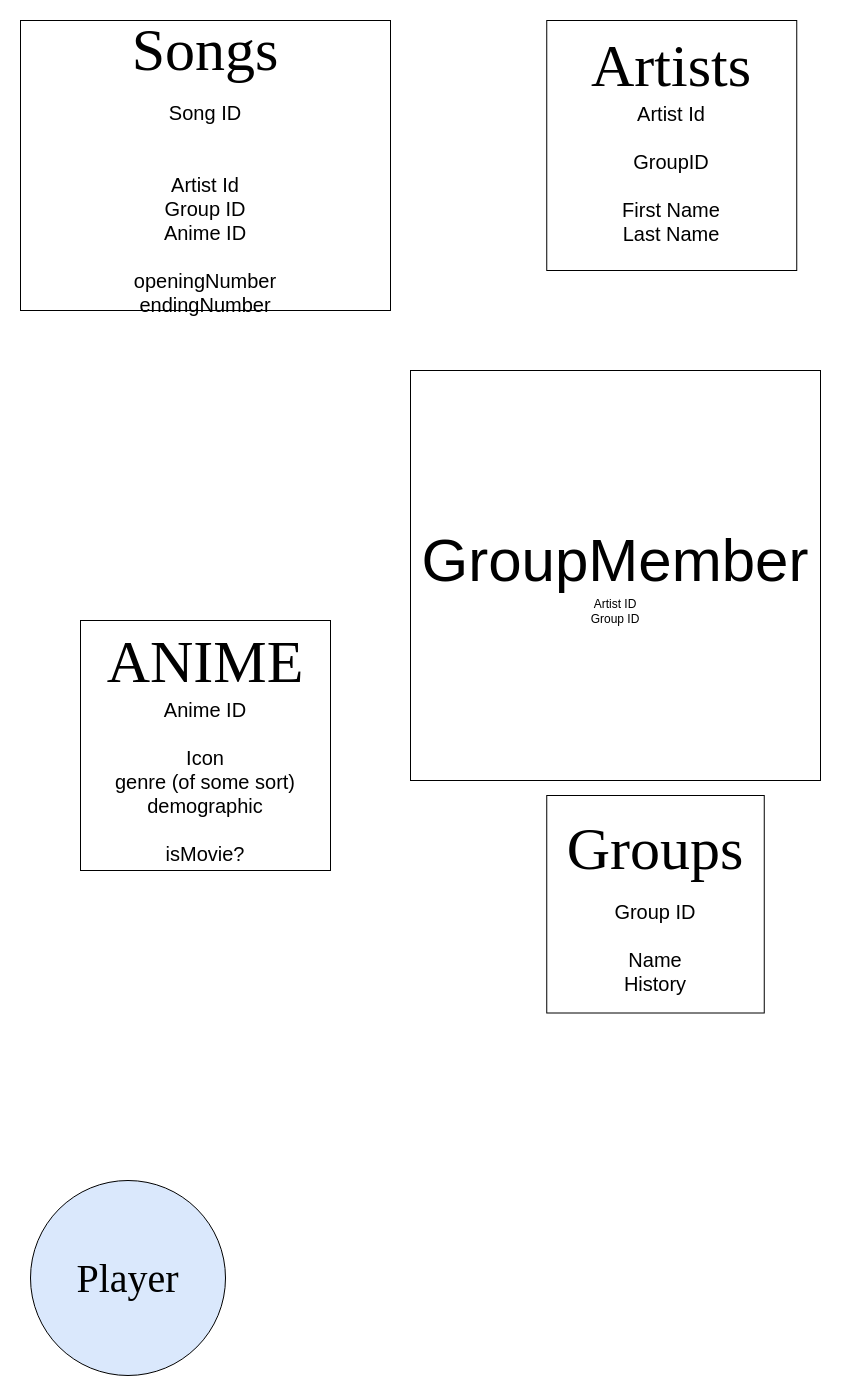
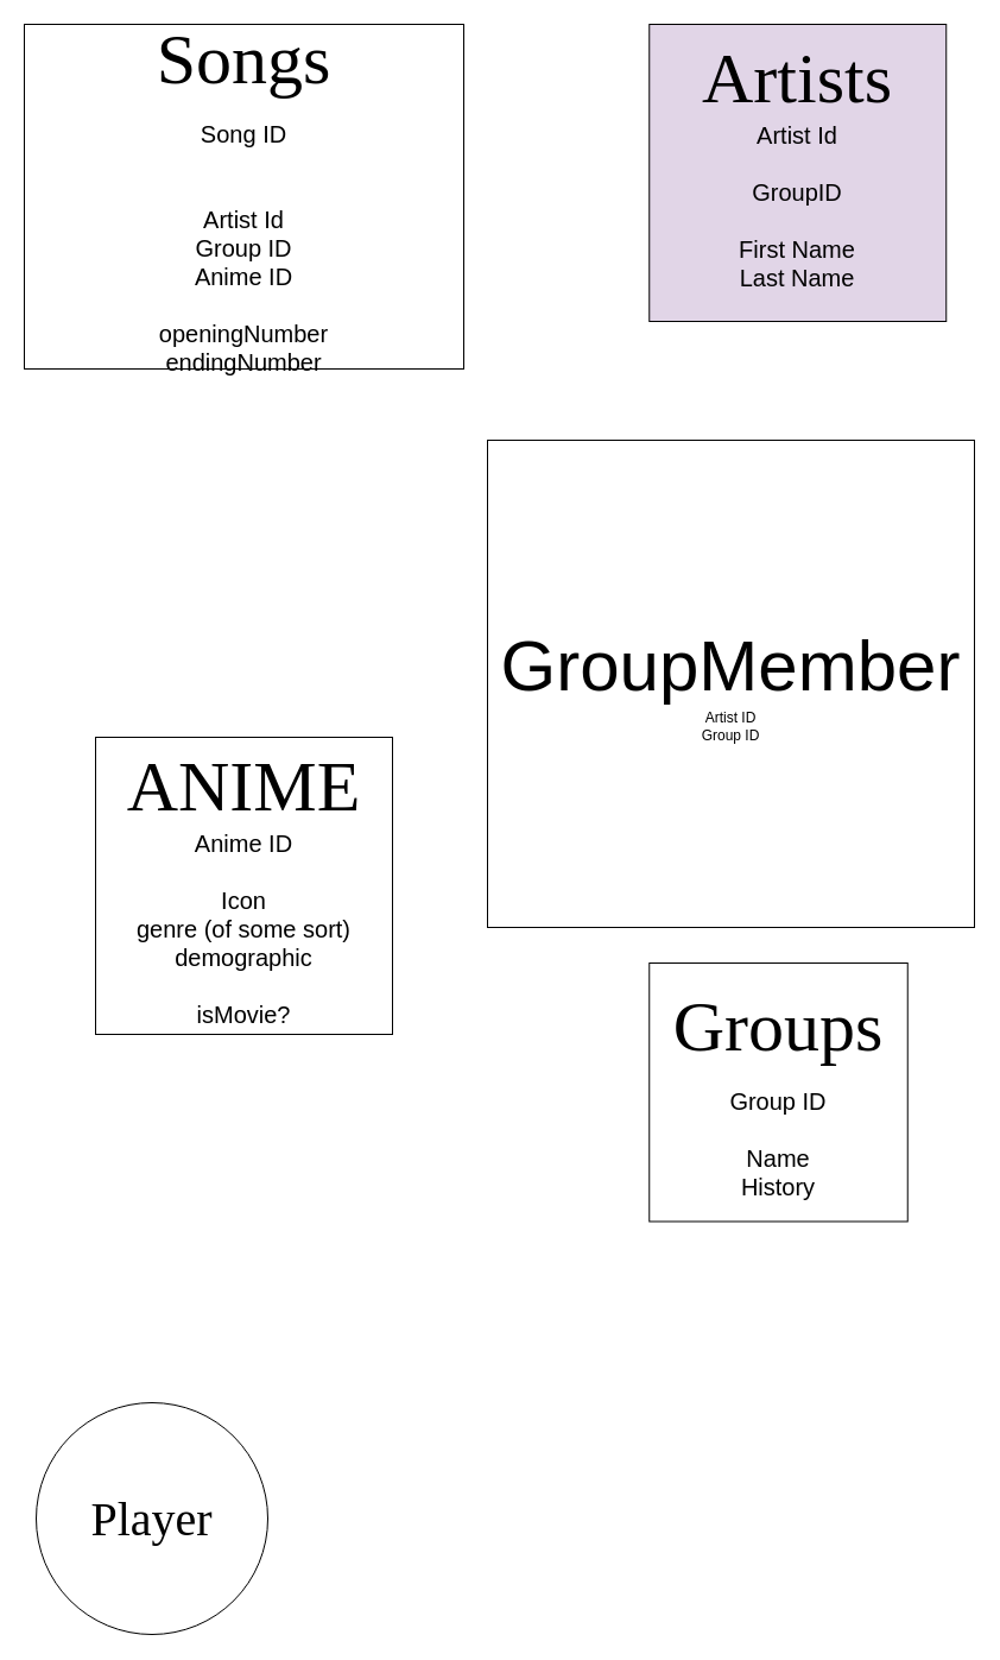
  <mxCell id="0" />
  <mxCell id="1" parent="0" />
  <mxCell id="2" value="&lt;font style=&quot;font-size: 60px;&quot; face=&quot;Comic Sans MS&quot;&gt;Songs&lt;/font&gt;&lt;div&gt;&lt;br&gt;&lt;/div&gt;&lt;div style=&quot;font-size: 20px;&quot;&gt;&lt;font style=&quot;font-size: 20px;&quot;&gt;Song ID&lt;br&gt;&lt;br&gt;&lt;br&gt;&lt;/font&gt;&lt;/div&gt;&lt;div style=&quot;font-size: 20px;&quot;&gt;&lt;font style=&quot;font-size: 20px;&quot;&gt;Artist Id&lt;/font&gt;&lt;/div&gt;&lt;div style=&quot;font-size: 20px;&quot;&gt;&lt;font style=&quot;font-size: 20px;&quot;&gt;Group ID&lt;/font&gt;&lt;/div&gt;&lt;div style=&quot;font-size: 20px;&quot;&gt;&lt;font style=&quot;font-size: 20px;&quot;&gt;Anime ID&lt;/font&gt;&lt;/div&gt;&lt;div style=&quot;font-size: 20px;&quot;&gt;&lt;font style=&quot;font-size: 20px;&quot;&gt;&lt;br&gt;&lt;/font&gt;&lt;/div&gt;&lt;div style=&quot;font-size: 20px;&quot;&gt;&lt;font style=&quot;font-size: 20px;&quot;&gt;openingNumber&lt;/font&gt;&lt;/div&gt;&lt;div style=&quot;font-size: 20px;&quot;&gt;&lt;font style=&quot;font-size: 20px;&quot;&gt;endingNumber&lt;/font&gt;&lt;/div&gt;" style="rounded=0;whiteSpace=wrap;html=1;" vertex="1" parent="1"><mxGeometry x="20" y="20" width="370" height="290" as="geometry" /></mxCell>
  <mxCell id="3" value="&lt;font style=&quot;font-size: 60px;&quot; face=&quot;Comic Sans MS&quot;&gt;ANIME&lt;/font&gt;&lt;div style=&quot;font-size: 20px;&quot;&gt;&lt;div style=&quot;&quot;&gt;&lt;font style=&quot;font-size: 20px;&quot;&gt;Anime ID&lt;/font&gt;&lt;/div&gt;&lt;/div&gt;&lt;div style=&quot;font-size: 20px;&quot;&gt;&lt;font style=&quot;font-size: 20px;&quot;&gt;&lt;br&gt;&lt;/font&gt;&lt;/div&gt;&lt;div style=&quot;font-size: 20px;&quot;&gt;&lt;font style=&quot;font-size: 20px;&quot;&gt;Icon&lt;/font&gt;&lt;/div&gt;&lt;div style=&quot;font-size: 20px;&quot;&gt;&lt;font style=&quot;font-size: 20px;&quot;&gt;genre (of some sort)&lt;/font&gt;&lt;/div&gt;&lt;div style=&quot;font-size: 20px;&quot;&gt;&lt;font style=&quot;font-size: 20px;&quot;&gt;demographic&lt;/font&gt;&lt;/div&gt;&lt;div style=&quot;font-size: 20px;&quot;&gt;&lt;br&gt;&lt;/div&gt;&lt;div style=&quot;font-size: 20px;&quot;&gt;isMovie?&lt;/div&gt;" style="whiteSpace=wrap;html=1;aspect=fixed;" vertex="1" parent="1"><mxGeometry x="80" y="620" width="250" height="250" as="geometry" /></mxCell>
- <mxCell id="4" value="&lt;font style=&quot;font-size: 60px;&quot; face=&quot;Comic Sans MS&quot;&gt;Artists&lt;/font&gt;&lt;div style=&quot;font-size: 20px;&quot;&gt;&lt;font style=&quot;font-size: 20px;&quot;&gt;Artist Id&lt;/font&gt;&lt;/div&gt;&lt;div style=&quot;font-size: 20px;&quot;&gt;&lt;br&gt;&lt;/div&gt;&lt;div style=&quot;font-size: 20px;&quot;&gt;GroupID&lt;/div&gt;&lt;div style=&quot;font-size: 20px;&quot;&gt;&lt;font style=&quot;font-size: 20px;&quot;&gt;&lt;br&gt;&lt;/font&gt;&lt;/div&gt;&lt;div style=&quot;font-size: 20px;&quot;&gt;&lt;font style=&quot;font-size: 20px;&quot;&gt;First Name&lt;/font&gt;&lt;/div&gt;&lt;div style=&quot;font-size: 20px;&quot;&gt;&lt;font style=&quot;font-size: 20px;&quot;&gt;Last Name&lt;/font&gt;&lt;/div&gt;&lt;div&gt;&lt;br&gt;&lt;/div&gt;" style="whiteSpace=wrap;html=1;aspect=fixed;" vertex="1" parent="1"><mxGeometry x="546.25" y="20" width="250" height="250" as="geometry" /></mxCell>
- <mxCell id="5" value="&lt;font style=&quot;font-size: 40px;&quot; face=&quot;Times New Roman&quot;&gt;Player&lt;/font&gt;" style="ellipse;whiteSpace=wrap;html=1;aspect=fixed;fillColor=#dae8fc;" vertex="1" parent="1"><mxGeometry x="30" y="1180" width="195" height="195" as="geometry" /></mxCell>
- <mxCell id="6" value="&lt;font style=&quot;font-size: 60px;&quot; face=&quot;Comic Sans MS&quot;&gt;Groups&lt;/font&gt;&lt;div&gt;&lt;br&gt;&lt;/div&gt;&lt;div style=&quot;font-size: 20px;&quot;&gt;&lt;font style=&quot;font-size: 20px;&quot;&gt;Group ID&lt;/font&gt;&lt;/div&gt;&lt;div style=&quot;font-size: 20px;&quot;&gt;&lt;font style=&quot;font-size: 20px;&quot;&gt;&lt;br&gt;&lt;/font&gt;&lt;/div&gt;&lt;div style=&quot;font-size: 20px;&quot;&gt;&lt;font style=&quot;font-size: 20px;&quot;&gt;Name&lt;/font&gt;&lt;/div&gt;&lt;div style=&quot;font-size: 20px;&quot;&gt;&lt;font style=&quot;font-size: 20px;&quot;&gt;History&lt;/font&gt;&lt;/div&gt;" style="whiteSpace=wrap;html=1;aspect=fixed;" vertex="1" parent="1"><mxGeometry x="546.25" y="795" width="217.5" height="217.5" as="geometry" /></mxCell>
+ <mxCell id="4" value="&lt;font style=&quot;font-size: 60px;&quot; face=&quot;Comic Sans MS&quot;&gt;Artists&lt;/font&gt;&lt;div style=&quot;font-size: 20px;&quot;&gt;&lt;font style=&quot;font-size: 20px;&quot;&gt;Artist Id&lt;/font&gt;&lt;/div&gt;&lt;div style=&quot;font-size: 20px;&quot;&gt;&lt;br&gt;&lt;/div&gt;&lt;div style=&quot;font-size: 20px;&quot;&gt;GroupID&lt;/div&gt;&lt;div style=&quot;font-size: 20px;&quot;&gt;&lt;font style=&quot;font-size: 20px;&quot;&gt;&lt;br&gt;&lt;/font&gt;&lt;/div&gt;&lt;div style=&quot;font-size: 20px;&quot;&gt;&lt;font style=&quot;font-size: 20px;&quot;&gt;First Name&lt;/font&gt;&lt;/div&gt;&lt;div style=&quot;font-size: 20px;&quot;&gt;&lt;font style=&quot;font-size: 20px;&quot;&gt;Last Name&lt;/font&gt;&lt;/div&gt;&lt;div&gt;&lt;br&gt;&lt;/div&gt;" style="whiteSpace=wrap;html=1;aspect=fixed;fillColor=#e1d5e7;" vertex="1" parent="1"><mxGeometry x="546.25" y="20" width="250" height="250" as="geometry" /></mxCell>
+ <mxCell id="5" value="&lt;font style=&quot;font-size: 40px;&quot; face=&quot;Times New Roman&quot;&gt;Player&lt;/font&gt;" style="ellipse;whiteSpace=wrap;html=1;aspect=fixed;" vertex="1" parent="1"><mxGeometry x="30" y="1180" width="195" height="195" as="geometry" /></mxCell>
+ <mxCell id="6" value="&lt;font style=&quot;font-size: 60px;&quot; face=&quot;Comic Sans MS&quot;&gt;Groups&lt;/font&gt;&lt;div&gt;&lt;br&gt;&lt;/div&gt;&lt;div style=&quot;font-size: 20px;&quot;&gt;&lt;font style=&quot;font-size: 20px;&quot;&gt;Group ID&lt;/font&gt;&lt;/div&gt;&lt;div style=&quot;font-size: 20px;&quot;&gt;&lt;font style=&quot;font-size: 20px;&quot;&gt;&lt;br&gt;&lt;/font&gt;&lt;/div&gt;&lt;div style=&quot;font-size: 20px;&quot;&gt;&lt;font style=&quot;font-size: 20px;&quot;&gt;Name&lt;/font&gt;&lt;/div&gt;&lt;div style=&quot;font-size: 20px;&quot;&gt;&lt;font style=&quot;font-size: 20px;&quot;&gt;History&lt;/font&gt;&lt;/div&gt;" style="whiteSpace=wrap;html=1;aspect=fixed;" vertex="1" parent="1"><mxGeometry x="546.25" y="810" width="217.5" height="217.5" as="geometry" /></mxCell>
  <mxCell id="7" value="&lt;font style=&quot;font-size: 60px;&quot;&gt;GroupMember&lt;/font&gt;&lt;div&gt;Artist ID&lt;/div&gt;&lt;div&gt;Group ID&lt;/div&gt;" style="whiteSpace=wrap;html=1;aspect=fixed;" vertex="1" parent="1"><mxGeometry x="410" y="370" width="410" height="410" as="geometry" /></mxCell>
